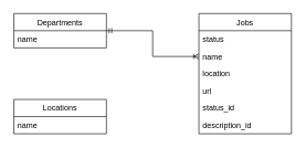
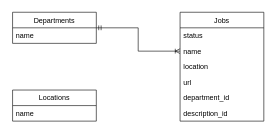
  <mxCell id="0" />
  <mxCell id="1" parent="0" />
  <mxCell id="2" style="edgeStyle=orthogonalEdgeStyle;rounded=0;orthogonalLoop=1;jettySize=auto;html=1;exitX=1;exitY=0.5;exitDx=0;exitDy=0;entryX=0;entryY=0.5;entryDx=0;entryDy=0;startArrow=ERmandOne;startFill=0;endArrow=ERoneToMany;endFill=0;" edge="1" parent="1" source="3" target="9"><mxGeometry relative="1" as="geometry" /></mxCell>
  <mxCell id="3" value="Departments" style="swimlane;fontStyle=0;childLayout=stackLayout;horizontal=1;startSize=26;fillColor=none;horizontalStack=0;resizeParent=1;resizeParentMax=0;resizeLast=0;collapsible=1;marginBottom=0;" vertex="1" parent="1"><mxGeometry x="20" y="20" width="140" height="52" as="geometry" /></mxCell>
  <mxCell id="4" value="name" style="text;strokeColor=none;fillColor=none;align=left;verticalAlign=top;spacingLeft=4;spacingRight=4;overflow=hidden;rotatable=0;points=[[0,0.5],[1,0.5]];portConstraint=eastwest;" vertex="1" parent="3"><mxGeometry y="26" width="140" height="26" as="geometry" /></mxCell>
  <mxCell id="5" value="Locations" style="swimlane;fontStyle=0;childLayout=stackLayout;horizontal=1;startSize=26;fillColor=none;horizontalStack=0;resizeParent=1;resizeParentMax=0;resizeLast=0;collapsible=1;marginBottom=0;" vertex="1" parent="1"><mxGeometry x="20" y="150" width="140" height="52" as="geometry" /></mxCell>
  <mxCell id="6" value="name" style="text;strokeColor=none;fillColor=none;align=left;verticalAlign=top;spacingLeft=4;spacingRight=4;overflow=hidden;rotatable=0;points=[[0,0.5],[1,0.5]];portConstraint=eastwest;" vertex="1" parent="5"><mxGeometry y="26" width="140" height="26" as="geometry" /></mxCell>
  <mxCell id="7" value="Jobs" style="swimlane;fontStyle=0;childLayout=stackLayout;horizontal=1;startSize=26;fillColor=none;horizontalStack=0;resizeParent=1;resizeParentMax=0;resizeLast=0;collapsible=1;marginBottom=0;" vertex="1" parent="1"><mxGeometry x="300" y="20" width="140" height="182" as="geometry" /></mxCell>
  <mxCell id="8" value="status" style="text;strokeColor=none;fillColor=none;align=left;verticalAlign=top;spacingLeft=4;spacingRight=4;overflow=hidden;rotatable=0;points=[[0,0.5],[1,0.5]];portConstraint=eastwest;" vertex="1" parent="7"><mxGeometry y="26" width="140" height="26" as="geometry" /></mxCell>
  <mxCell id="9" value="name" style="text;strokeColor=none;fillColor=none;align=left;verticalAlign=top;spacingLeft=4;spacingRight=4;overflow=hidden;rotatable=0;points=[[0,0.5],[1,0.5]];portConstraint=eastwest;" vertex="1" parent="7"><mxGeometry y="52" width="140" height="26" as="geometry" /></mxCell>
  <mxCell id="10" value="location" style="text;strokeColor=none;fillColor=none;align=left;verticalAlign=top;spacingLeft=4;spacingRight=4;overflow=hidden;rotatable=0;points=[[0,0.5],[1,0.5]];portConstraint=eastwest;" vertex="1" parent="7"><mxGeometry y="78" width="140" height="26" as="geometry" /></mxCell>
  <mxCell id="11" value="url" style="text;strokeColor=none;fillColor=none;align=left;verticalAlign=top;spacingLeft=4;spacingRight=4;overflow=hidden;rotatable=0;points=[[0,0.5],[1,0.5]];portConstraint=eastwest;" vertex="1" parent="7"><mxGeometry y="104" width="140" height="26" as="geometry" /></mxCell>
- <mxCell id="12" value="status_id" style="text;strokeColor=none;fillColor=none;align=left;verticalAlign=top;spacingLeft=4;spacingRight=4;overflow=hidden;rotatable=0;points=[[0,0.5],[1,0.5]];portConstraint=eastwest;" vertex="1" parent="7"><mxGeometry y="130" width="140" height="26" as="geometry" /></mxCell>
+ <mxCell id="12" value="department_id" style="text;strokeColor=none;fillColor=none;align=left;verticalAlign=top;spacingLeft=4;spacingRight=4;overflow=hidden;rotatable=0;points=[[0,0.5],[1,0.5]];portConstraint=eastwest;" vertex="1" parent="7"><mxGeometry y="130" width="140" height="26" as="geometry" /></mxCell>
  <mxCell id="13" value="description_id" style="text;strokeColor=none;fillColor=none;align=left;verticalAlign=top;spacingLeft=4;spacingRight=4;overflow=hidden;rotatable=0;points=[[0,0.5],[1,0.5]];portConstraint=eastwest;" vertex="1" parent="7"><mxGeometry y="156" width="140" height="26" as="geometry" /></mxCell>
